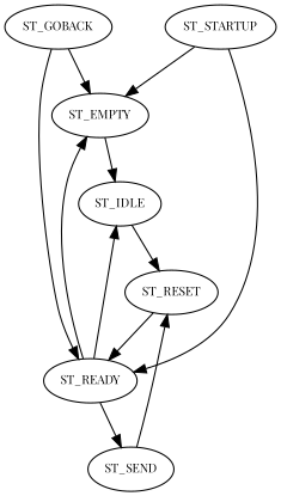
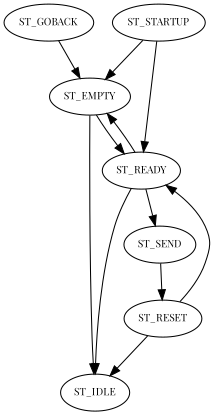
  digraph {
    fontname="Playfair Display"
    node [fontname="Playfair Display" fontsize=10]
    edge [fontname="Playfair Display"]
    ST_GOBACK
    ST_EMPTY
    ST_IDLE
    ST_READY
    ST_RESET
    ST_SEND
    ST_STARTUP
    ST_GOBACK -> ST_EMPTY
    ST_EMPTY -> ST_IDLE
-   ST_GOBACK -> ST_READY
-   ST_IDLE -> ST_RESET
+   ST_EMPTY -> ST_READY
+   ST_RESET -> ST_IDLE
    ST_READY -> ST_EMPTY
    ST_READY -> ST_IDLE
    ST_READY -> ST_SEND
    ST_RESET -> ST_READY
    ST_SEND -> ST_RESET
    ST_STARTUP -> ST_EMPTY
    ST_STARTUP -> ST_READY
  }
